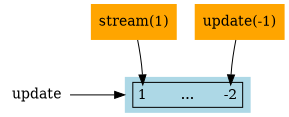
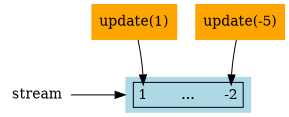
  digraph {
    node [shape=none fillcolor=orange style=filled]
-   stream [label=update fillcolor="" style=""]
+   stream [fillcolor="" style=""]
    n2 [fillcolor=lightblue label=<     <table border="1">       <tr>         <td port="plusone" border="0">1</td>         <td border="0">&nbsp;&nbsp;&nbsp;&nbsp;&nbsp;&nbsp;...&nbsp;&nbsp;&nbsp;&nbsp;&nbsp;</td>         <td port="minusone" border="0">-2</td>       </tr>     </table>   > shape=plaintext]
-   n3 [label="stream(1)"]
-   n4 [label="update(-1)"]
+   n3 [label="update(1)"]
+   n4 [label="update(-5)"]
    subgraph sub_1 {
      rank=same
      stream
      n2
    }
    stream -> n2 [label="        "]
    n3 -> n2 [headport=plusone]
    n4 -> n2 [headport=minusone]
  }
